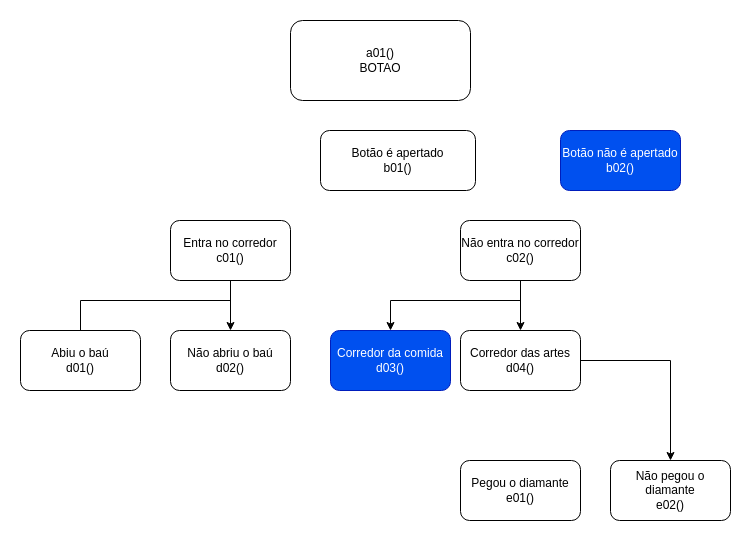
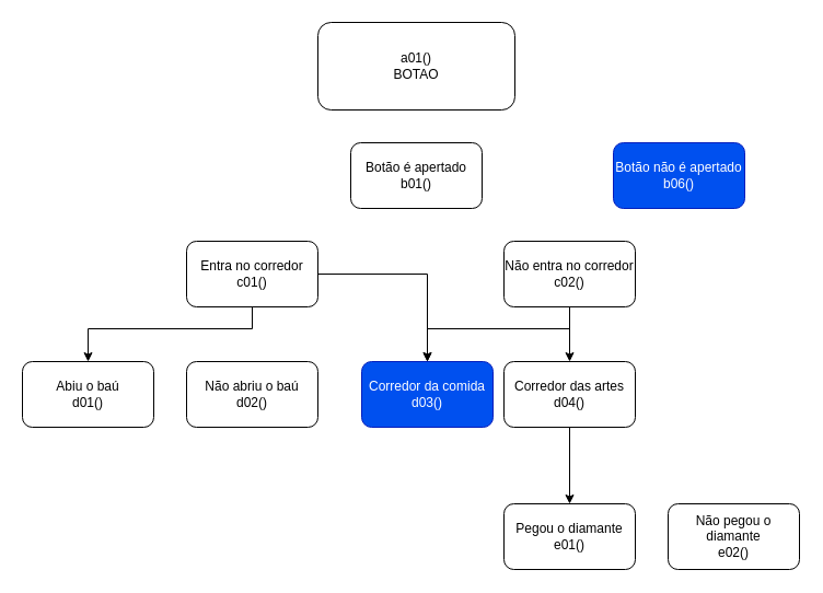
  <mxCell id="0" />
  <mxCell id="1" parent="0" />
  <mxCell id="2" value="a01()&lt;br&gt;BOTAO" style="rounded=1;whiteSpace=wrap;html=1;" vertex="1" parent="1"><mxGeometry x="290" y="20" width="180" height="80" as="geometry" /></mxCell>
- <mxCell id="3" value="Botão é apertado&lt;br&gt;b01()" style="whiteSpace=wrap;html=1;rounded=1;" vertex="1" parent="1"><mxGeometry x="320" y="130" width="155" height="60" as="geometry" /></mxCell>
- <mxCell id="4" value="Botão não é apertado&lt;br&gt;b02()" style="whiteSpace=wrap;html=1;rounded=1;fillColor=#0050ef;strokeColor=#001DBC;fontColor=#ffffff;" vertex="1" parent="1"><mxGeometry x="560" y="130" width="120" height="60" as="geometry" /></mxCell>
- <mxCell id="5" value="" style="edgeStyle=orthogonalEdgeStyle;rounded=0;orthogonalLoop=1;jettySize=auto;html=1;endArrow=none;" edge="1" parent="1" source="7" target="11"><mxGeometry relative="1" as="geometry"><Array as="points"><mxPoint x="230" y="300" /><mxPoint x="80" y="300" /></Array></mxGeometry></mxCell>
- <mxCell id="6" value="" style="edgeStyle=orthogonalEdgeStyle;rounded=0;orthogonalLoop=1;jettySize=auto;html=1;" edge="1" parent="1" source="7" target="12"><mxGeometry relative="1" as="geometry" /></mxCell>
+ <mxCell id="3" value="Botão é apertado&lt;br&gt;b01()" style="whiteSpace=wrap;html=1;rounded=1;" vertex="1" parent="1"><mxGeometry x="320" y="130" width="120" height="60" as="geometry" /></mxCell>
+ <mxCell id="4" value="Botão não é apertado&lt;br&gt;b06()" style="whiteSpace=wrap;html=1;rounded=1;fillColor=#0050ef;strokeColor=#001DBC;fontColor=#ffffff;" vertex="1" parent="1"><mxGeometry x="560" y="130" width="120" height="60" as="geometry" /></mxCell>
+ <mxCell id="5" value="" style="edgeStyle=orthogonalEdgeStyle;rounded=0;orthogonalLoop=1;jettySize=auto;html=1;" edge="1" parent="1" source="7" target="11"><mxGeometry relative="1" as="geometry"><Array as="points"><mxPoint x="230" y="300" /><mxPoint x="80" y="300" /></Array></mxGeometry></mxCell>
+ <mxCell id="6" value="" style="edgeStyle=orthogonalEdgeStyle;rounded=0;orthogonalLoop=1;jettySize=auto;html=1;" edge="1" parent="1" source="7" target="13"><mxGeometry relative="1" as="geometry" /></mxCell>
  <mxCell id="7" value="Entra no corredor&lt;br&gt;c01()" style="whiteSpace=wrap;html=1;rounded=1;" vertex="1" parent="1"><mxGeometry x="170" y="220" width="120" height="60" as="geometry" /></mxCell>
  <mxCell id="8" value="" style="edgeStyle=orthogonalEdgeStyle;rounded=0;orthogonalLoop=1;jettySize=auto;html=1;" edge="1" parent="1" source="10" target="13"><mxGeometry relative="1" as="geometry"><Array as="points"><mxPoint x="520" y="300" /><mxPoint x="390" y="300" /></Array></mxGeometry></mxCell>
  <mxCell id="9" value="" style="edgeStyle=orthogonalEdgeStyle;rounded=0;orthogonalLoop=1;jettySize=auto;html=1;" edge="1" parent="1" source="10" target="15"><mxGeometry relative="1" as="geometry" /></mxCell>
  <mxCell id="10" value="Não entra no corredor&lt;br&gt;c02()" style="whiteSpace=wrap;html=1;rounded=1;" vertex="1" parent="1"><mxGeometry x="460" y="220" width="120" height="60" as="geometry" /></mxCell>
  <mxCell id="11" value="Abiu o baú&lt;br&gt;d01()" style="whiteSpace=wrap;html=1;rounded=1;" vertex="1" parent="1"><mxGeometry x="20" y="330" width="120" height="60" as="geometry" /></mxCell>
  <mxCell id="12" value="Não abriu o baú&lt;br&gt;d02()" style="whiteSpace=wrap;html=1;rounded=1;" vertex="1" parent="1"><mxGeometry x="170" y="330" width="120" height="60" as="geometry" /></mxCell>
  <mxCell id="13" value="Corredor da comida&lt;br&gt;d03()" style="whiteSpace=wrap;html=1;rounded=1;fillColor=#0050ef;strokeColor=#001DBC;fontColor=#ffffff;" vertex="1" parent="1"><mxGeometry x="330" y="330" width="120" height="60" as="geometry" /></mxCell>
- <mxCell id="14" value="" style="edgeStyle=orthogonalEdgeStyle;rounded=0;orthogonalLoop=1;jettySize=auto;html=1;" edge="1" parent="1" source="15" target="17"><mxGeometry relative="1" as="geometry" /></mxCell>
+ <mxCell id="14" value="" style="edgeStyle=orthogonalEdgeStyle;rounded=0;orthogonalLoop=1;jettySize=auto;html=1;" edge="1" parent="1" source="15" target="16"><mxGeometry relative="1" as="geometry" /></mxCell>
  <mxCell id="15" value="Corredor das artes&lt;br&gt;d04()" style="whiteSpace=wrap;html=1;rounded=1;" vertex="1" parent="1"><mxGeometry x="460" y="330" width="120" height="60" as="geometry" /></mxCell>
  <mxCell id="16" value="Pegou o diamante&lt;br&gt;e01()" style="whiteSpace=wrap;html=1;rounded=1;" vertex="1" parent="1"><mxGeometry x="460" y="460" width="120" height="60" as="geometry" /></mxCell>
  <mxCell id="17" value="Não pegou o diamante&lt;br&gt;e02()" style="whiteSpace=wrap;html=1;rounded=1;" vertex="1" parent="1"><mxGeometry x="610" y="460" width="120" height="60" as="geometry" /></mxCell>
